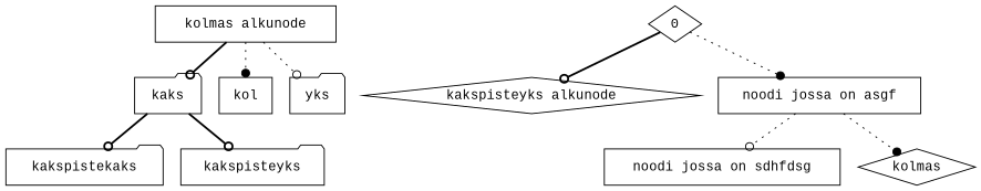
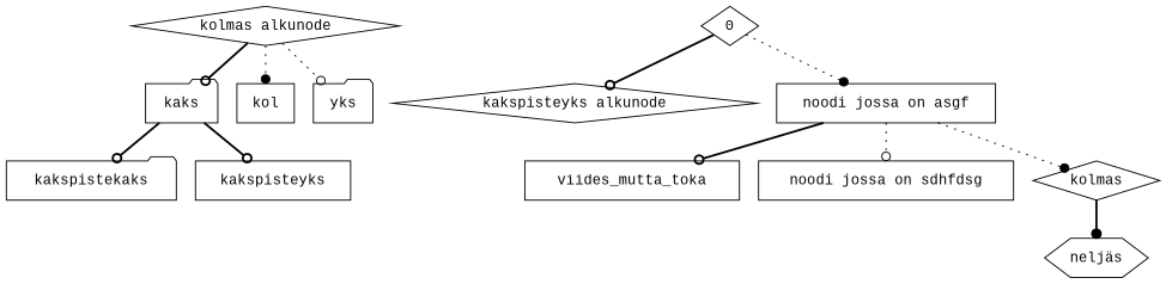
  digraph {
    fontname="Liberation Mono"
    node [fontname="Liberation Mono" shape=box]
    edge [arrowhead=odot fontname="Liberation Mono" style=bold]
    kaks [height=0.51389 shape=folder width=0.94444]
    kakspistekaks [height=0.51389 shape=folder width=2.2222]
-   kakspisteyks [height=0.51389 shape=folder width=2.0278]
-   "kolmas alkunode" [height=0.51389 width=2.5556]
+   kakspisteyks [height=0.51389 width=2.0278]
+   "kolmas alkunode" [height=0.51389 shape=diamond width=2.5556]
    kol [height=0.51389 width=0.75]
    yks [height=0.51389 shape=folder width=0.77778]
    0 [height=0.51389 shape=diamond width=0.75]
    n8 [height=0.51389 label="kakspisteyks alkunode" shape=diamond width=2.5]
    "noodi jossa on asgf" [height=0.51389 width=2.8611]
+   viides_mutta_toka [height=0.51389 width=2.8056]
    "noodi jossa on sdhfdsg" [height=0.51389 width=3.3333]
    kolmas [height=0.51389 shape=diamond width=1.25]
+   "neljäs" [height=0.51389 shape=hexagon width=1.0833]
    kaks -> kakspistekaks
    kaks -> kakspisteyks
    "kolmas alkunode" -> kaks
    "kolmas alkunode" -> kol [arrowhead=dot style=dotted]
    "kolmas alkunode" -> yks [style=dotted]
    0 -> n8
    0 -> "noodi jossa on asgf" [arrowhead=dot style=dotted]
+   "noodi jossa on asgf" -> viides_mutta_toka
    "noodi jossa on asgf" -> "noodi jossa on sdhfdsg" [style=dotted]
    "noodi jossa on asgf" -> kolmas [arrowhead=dot style=dotted]
+   kolmas -> "neljäs" [arrowhead=dot]
  }
